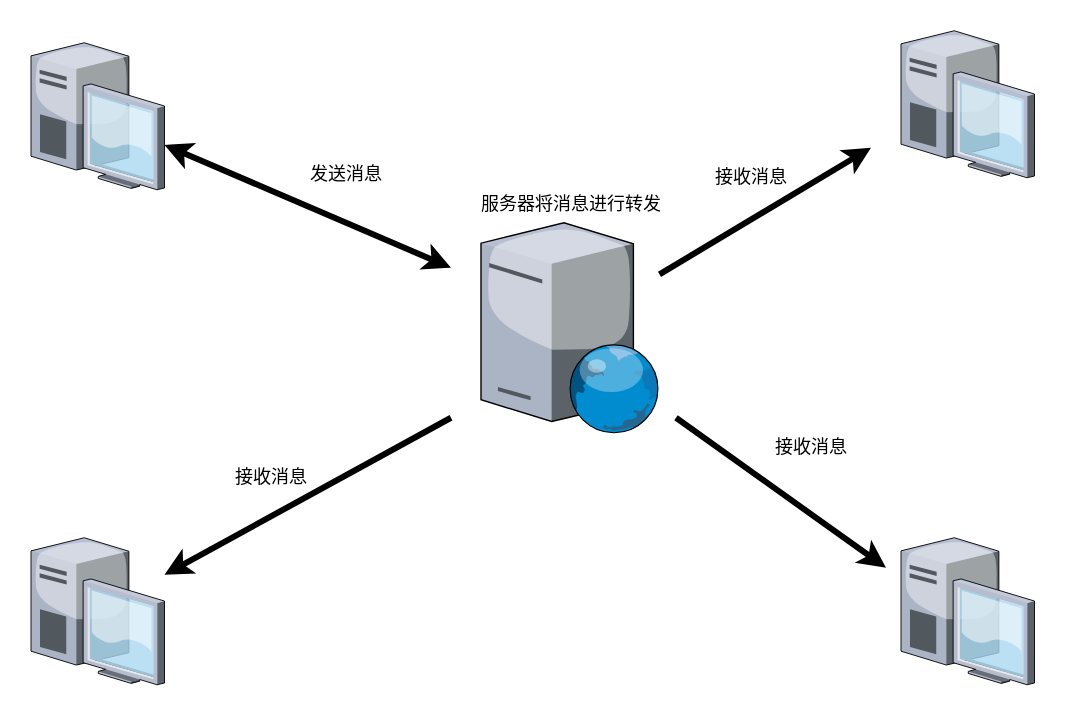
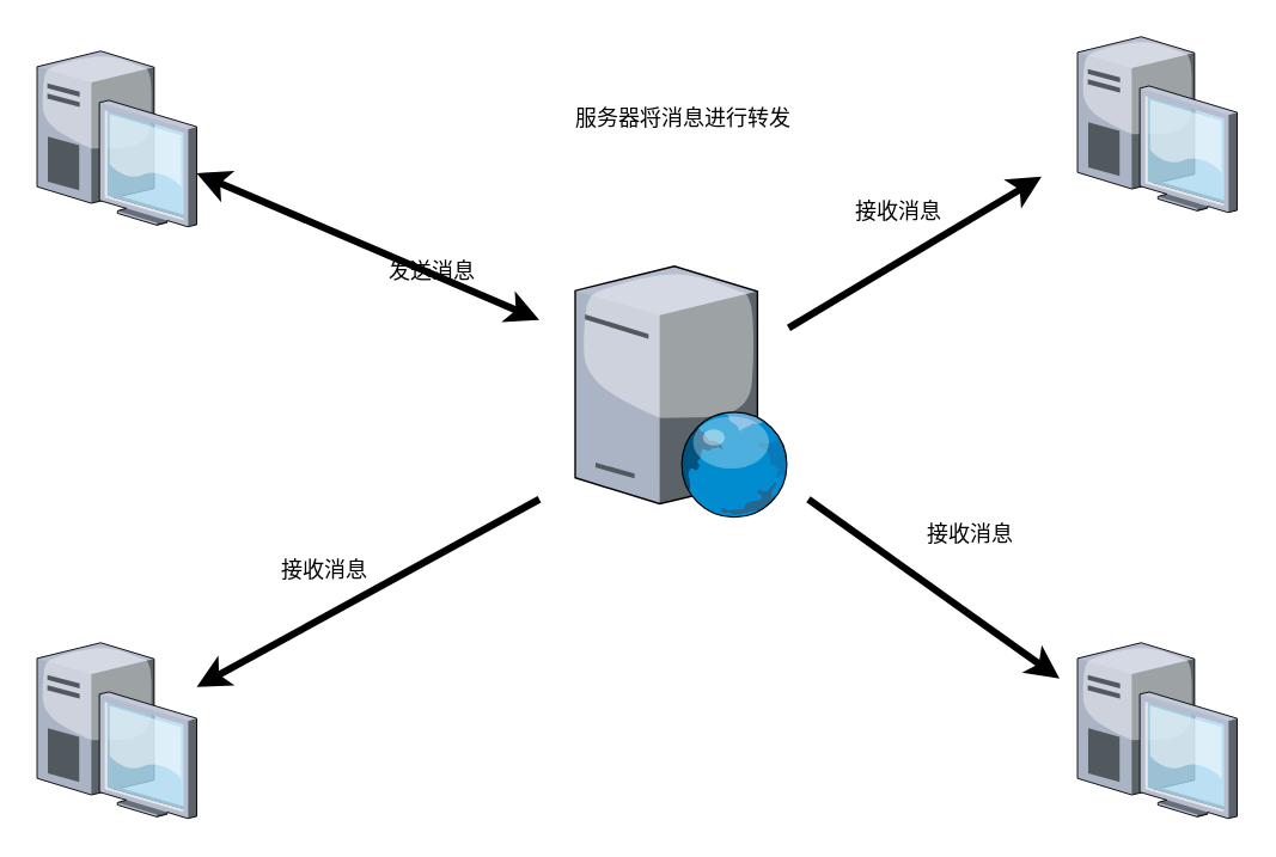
  <mxCell id="0" />
  <mxCell id="1" parent="0" />
  <mxCell id="2" value="" style="verticalLabelPosition=bottom;sketch=0;aspect=fixed;html=1;verticalAlign=top;strokeColor=none;align=center;outlineConnect=0;shape=mxgraph.citrix.web_server;" vertex="1" parent="1"><mxGeometry x="320" y="148" width="119" height="140" as="geometry" /></mxCell>
  <mxCell id="3" value="" style="verticalLabelPosition=bottom;sketch=0;aspect=fixed;html=1;verticalAlign=top;strokeColor=none;align=center;outlineConnect=0;shape=mxgraph.citrix.desktop;" vertex="1" parent="1"><mxGeometry x="20" y="28" width="89" height="98" as="geometry" /></mxCell>
  <mxCell id="4" value="" style="verticalLabelPosition=bottom;sketch=0;aspect=fixed;html=1;verticalAlign=top;strokeColor=none;align=center;outlineConnect=0;shape=mxgraph.citrix.desktop;" vertex="1" parent="1"><mxGeometry x="20" y="358" width="89" height="98" as="geometry" /></mxCell>
  <mxCell id="5" value="" style="verticalLabelPosition=bottom;sketch=0;aspect=fixed;html=1;verticalAlign=top;strokeColor=none;align=center;outlineConnect=0;shape=mxgraph.citrix.desktop;" vertex="1" parent="1"><mxGeometry x="600" y="20" width="89" height="98" as="geometry" /></mxCell>
  <mxCell id="6" value="" style="verticalLabelPosition=bottom;sketch=0;aspect=fixed;html=1;verticalAlign=top;strokeColor=none;align=center;outlineConnect=0;shape=mxgraph.citrix.desktop;" vertex="1" parent="1"><mxGeometry x="600" y="358" width="89" height="98" as="geometry" /></mxCell>
  <mxCell id="7" value="" style="endArrow=classic;startArrow=classic;html=1;rounded=0;strokeWidth=4;" edge="1" parent="1" source="3"><mxGeometry width="50" height="50" relative="1" as="geometry"><mxPoint x="130" y="138" as="sourcePoint" /><mxPoint x="300" y="178" as="targetPoint" /></mxGeometry></mxCell>
  <mxCell id="8" value="" style="endArrow=classic;html=1;rounded=0;strokeWidth=4;" edge="1" parent="1" target="4"><mxGeometry width="50" height="50" relative="1" as="geometry"><mxPoint x="300" y="278" as="sourcePoint" /><mxPoint x="340" y="298" as="targetPoint" /></mxGeometry></mxCell>
  <mxCell id="9" value="" style="endArrow=classic;html=1;rounded=0;strokeWidth=4;" edge="1" parent="1" source="2"><mxGeometry width="50" height="50" relative="1" as="geometry"><mxPoint x="440" y="178" as="sourcePoint" /><mxPoint x="580" y="98" as="targetPoint" /></mxGeometry></mxCell>
  <mxCell id="10" value="" style="endArrow=classic;html=1;rounded=0;strokeWidth=4;" edge="1" parent="1"><mxGeometry width="50" height="50" relative="1" as="geometry"><mxPoint x="450" y="278" as="sourcePoint" /><mxPoint x="590" y="378" as="targetPoint" /></mxGeometry></mxCell>
- <mxCell id="11" value="发送消息" style="text;html=1;align=center;verticalAlign=middle;resizable=0;points=[];autosize=1;strokeColor=none;fillColor=none;" vertex="1" parent="1"><mxGeometry x="200" y="106" width="60" height="20" as="geometry" /></mxCell>
- <mxCell id="12" value="服务器将消息进行转发" style="text;html=1;align=center;verticalAlign=middle;resizable=0;points=[];autosize=1;strokeColor=none;fillColor=none;" vertex="1" parent="1"><mxGeometry x="309.5" y="126" width="140" height="20" as="geometry" /></mxCell>
+ <mxCell id="11" value="发送消息" style="text;html=1;align=center;verticalAlign=middle;resizable=0;points=[];autosize=1;strokeColor=none;fillColor=none;" vertex="1" parent="1"><mxGeometry x="210" y="141" width="60" height="20" as="geometry" /></mxCell>
+ <mxCell id="12" value="服务器将消息进行转发" style="text;html=1;align=center;verticalAlign=middle;resizable=0;points=[];autosize=1;strokeColor=none;fillColor=none;" vertex="1" parent="1"><mxGeometry x="309.5" y="56" width="140" height="20" as="geometry" /></mxCell>
  <mxCell id="13" value="接收消息" style="text;html=1;align=center;verticalAlign=middle;resizable=0;points=[];autosize=1;strokeColor=none;fillColor=none;" vertex="1" parent="1"><mxGeometry x="470" y="108" width="60" height="20" as="geometry" /></mxCell>
  <mxCell id="14" value="接收消息" style="text;html=1;align=center;verticalAlign=middle;resizable=0;points=[];autosize=1;strokeColor=none;fillColor=none;" vertex="1" parent="1"><mxGeometry x="150" y="308" width="60" height="20" as="geometry" /></mxCell>
  <mxCell id="15" value="接收消息" style="text;html=1;align=center;verticalAlign=middle;resizable=0;points=[];autosize=1;strokeColor=none;fillColor=none;" vertex="1" parent="1"><mxGeometry x="510" y="288" width="60" height="20" as="geometry" /></mxCell>
